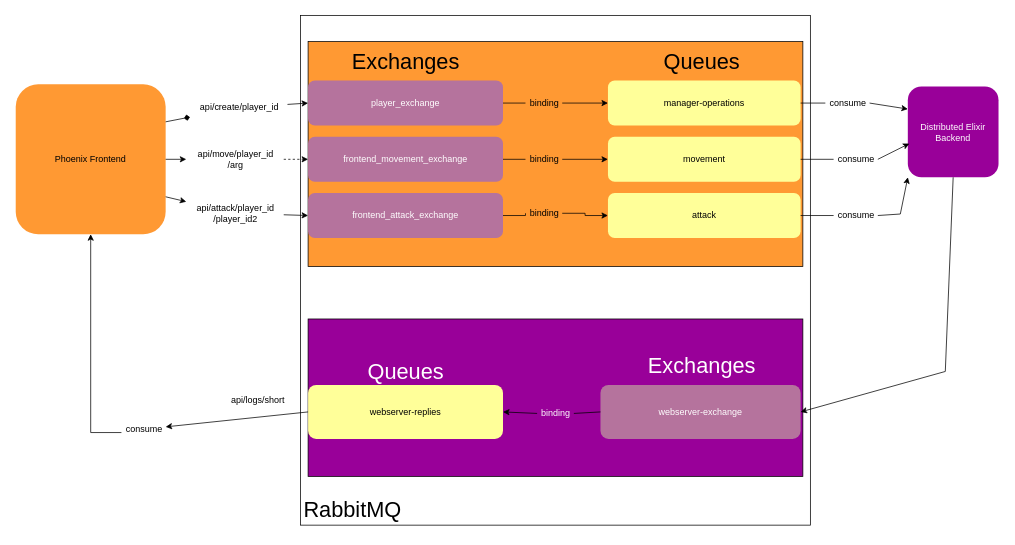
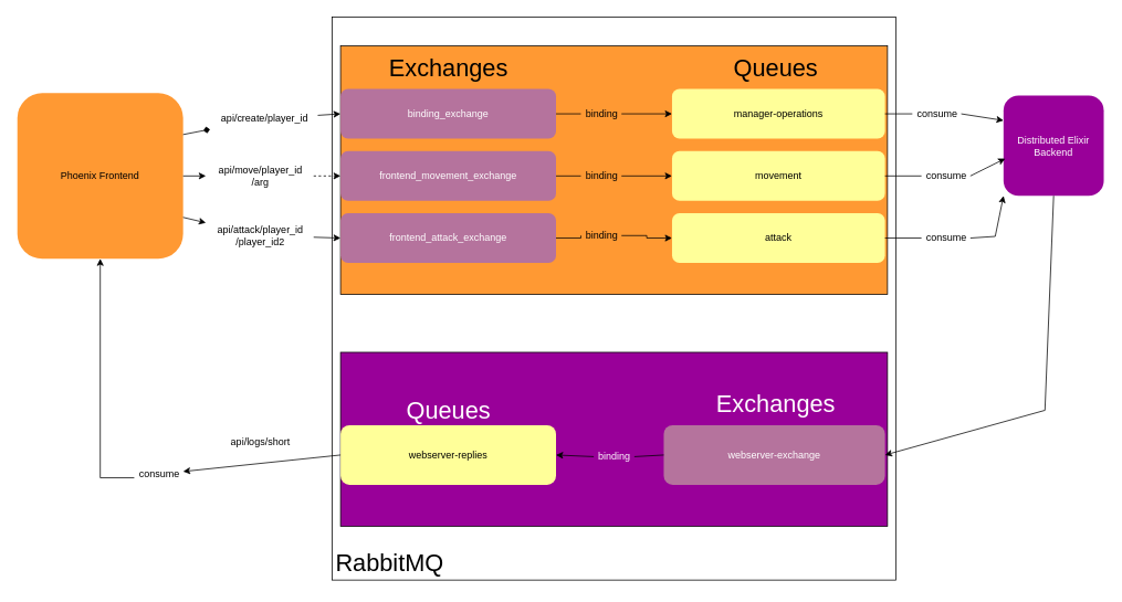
  <mxCell id="0" />
  <mxCell id="1" parent="0" />
  <mxCell id="2" value="" style="whiteSpace=wrap;html=1;aspect=fixed;" vertex="1" parent="1"><mxGeometry x="400" y="20" width="680" height="680" as="geometry" /></mxCell>
  <mxCell id="3" value="" style="rounded=0;whiteSpace=wrap;html=1;fontSize=29;fontColor=#FFFFFF;fillColor=#FF9933;gradientColor=none;" vertex="1" parent="1"><mxGeometry x="410" y="55" width="660" height="300" as="geometry" /></mxCell>
  <mxCell id="4" value="" style="rounded=0;whiteSpace=wrap;html=1;fontSize=29;fontColor=#FFFFFF;fillColor=#990099;gradientColor=none;" vertex="1" parent="1"><mxGeometry x="410" y="425" width="660" height="210" as="geometry" /></mxCell>
  <mxCell id="5" style="edgeStyle=orthogonalEdgeStyle;rounded=0;orthogonalLoop=1;jettySize=auto;html=1;exitX=1;exitY=0.5;exitDx=0;exitDy=0;entryX=0;entryY=0.5;entryDx=0;entryDy=0;startArrow=none;" edge="1" parent="1" source="46" target="13"><mxGeometry relative="1" as="geometry" /></mxCell>
  <mxCell id="6" value="frontend_attack_exchange" style="rounded=1;whiteSpace=wrap;html=1;fillColor=#B5739D;strokeColor=none;gradientColor=none;fontColor=#FFFFFF;" vertex="1" parent="1"><mxGeometry x="410" y="257" width="260" height="60" as="geometry" /></mxCell>
  <mxCell id="7" style="edgeStyle=orthogonalEdgeStyle;rounded=0;orthogonalLoop=1;jettySize=auto;html=1;exitX=1;exitY=0.5;exitDx=0;exitDy=0;entryX=0;entryY=0.5;entryDx=0;entryDy=0;startArrow=none;" edge="1" parent="1" source="48" target="12"><mxGeometry relative="1" as="geometry" /></mxCell>
  <mxCell id="8" value="frontend_movement_exchange" style="rounded=1;whiteSpace=wrap;html=1;fillColor=#B5739D;strokeColor=none;gradientColor=none;fontColor=#FFFFFF;" vertex="1" parent="1"><mxGeometry x="410" y="182" width="260" height="60" as="geometry" /></mxCell>
  <mxCell id="9" style="edgeStyle=orthogonalEdgeStyle;rounded=0;orthogonalLoop=1;jettySize=auto;html=1;exitX=1;exitY=0.5;exitDx=0;exitDy=0;entryX=0;entryY=0.5;entryDx=0;entryDy=0;startArrow=none;" edge="1" parent="1" source="50" target="11"><mxGeometry relative="1" as="geometry" /></mxCell>
- <mxCell id="10" value="player_exchange" style="rounded=1;whiteSpace=wrap;html=1;fillColor=#B5739D;strokeColor=none;gradientColor=none;fontColor=#FFFFFF;" vertex="1" parent="1"><mxGeometry x="410" y="107" width="260" height="60" as="geometry" /></mxCell>
+ <mxCell id="10" value="binding_exchange" style="rounded=1;whiteSpace=wrap;html=1;fillColor=#B5739D;strokeColor=none;gradientColor=none;fontColor=#FFFFFF;" vertex="1" parent="1"><mxGeometry x="410" y="107" width="260" height="60" as="geometry" /></mxCell>
  <mxCell id="11" value="manager-operations" style="rounded=1;whiteSpace=wrap;html=1;fillColor=#FFFF99;strokeColor=none;shadow=0;glass=0;" vertex="1" parent="1"><mxGeometry x="810" y="107" width="257" height="60" as="geometry" /></mxCell>
  <mxCell id="12" value="movement" style="rounded=1;whiteSpace=wrap;html=1;fillColor=#FFFF99;strokeColor=none;" vertex="1" parent="1"><mxGeometry x="810" y="182" width="257" height="60" as="geometry" /></mxCell>
  <mxCell id="13" value="attack" style="rounded=1;whiteSpace=wrap;html=1;fillColor=#FFFF99;strokeColor=none;" vertex="1" parent="1"><mxGeometry x="810" y="257" width="257" height="60" as="geometry" /></mxCell>
  <mxCell id="14" value="webserver-exchange" style="rounded=1;whiteSpace=wrap;html=1;fillColor=#B5739D;strokeColor=none;gradientColor=none;fontColor=#FFFFFF;" vertex="1" parent="1"><mxGeometry x="800" y="513" width="267" height="72" as="geometry" /></mxCell>
  <mxCell id="15" style="edgeStyle=orthogonalEdgeStyle;rounded=0;orthogonalLoop=1;jettySize=auto;html=1;exitX=0;exitY=0.75;exitDx=0;exitDy=0;entryX=0.5;entryY=1;entryDx=0;entryDy=0;startArrow=none;" edge="1" parent="1" source="41" target="17"><mxGeometry relative="1" as="geometry" /></mxCell>
  <mxCell id="16" value="webserver-replies" style="rounded=1;whiteSpace=wrap;html=1;fillColor=#FFFF99;strokeColor=none;" vertex="1" parent="1"><mxGeometry x="410" y="513" width="260" height="72" as="geometry" /></mxCell>
  <mxCell id="17" value="Phoenix Frontend" style="whiteSpace=wrap;html=1;aspect=fixed;fillColor=#FF9933;strokeColor=none;rounded=1;gradientColor=none;" vertex="1" parent="1"><mxGeometry x="20" y="112" width="200" height="200" as="geometry" /></mxCell>
  <mxCell id="18" value="Distributed Elixir Backend" style="whiteSpace=wrap;html=1;aspect=fixed;fillColor=#990099;strokeColor=none;rounded=1;gradientColor=none;fontColor=#FFFFFF;" vertex="1" parent="1"><mxGeometry x="1210" y="115" width="121" height="121" as="geometry" /></mxCell>
  <mxCell id="19" value="RabbitMQ" style="text;html=1;align=center;verticalAlign=middle;resizable=0;points=[];autosize=1;strokeColor=none;fillColor=none;fontSize=29;" vertex="1" parent="1"><mxGeometry x="393.5" y="655" width="150" height="50" as="geometry" /></mxCell>
- <mxCell id="20" value="api/logs/short" style="text;html=1;align=center;verticalAlign=middle;resizable=0;points=[];autosize=1;strokeColor=none;fillColor=none;" vertex="1" parent="1"><mxGeometry x="302" y="524" width="81" height="18" as="geometry" /></mxCell>
+ <mxCell id="20" value="api/logs/short" style="text;html=1;align=center;verticalAlign=middle;resizable=0;points=[];autosize=1;strokeColor=none;fillColor=none;" vertex="1" parent="1"><mxGeometry x="272" y="524" width="81" height="18" as="geometry" /></mxCell>
  <mxCell id="21" value="" style="endArrow=classic;html=1;rounded=0;entryX=0;entryY=0.5;entryDx=0;entryDy=0;startArrow=none;" edge="1" parent="1" source="24" target="10"><mxGeometry width="50" height="50" relative="1" as="geometry"><mxPoint x="210" y="330" as="sourcePoint" /><mxPoint x="260" y="280" as="targetPoint" /><Array as="points" /></mxGeometry></mxCell>
  <mxCell id="22" value="" style="endArrow=classic;html=1;rounded=0;exitX=1;exitY=0.5;exitDx=0;exitDy=0;entryX=0;entryY=0.5;entryDx=0;entryDy=0;startArrow=none;dashed=1;" edge="1" parent="1" source="25" target="8"><mxGeometry width="50" height="50" relative="1" as="geometry"><mxPoint x="230" y="405" as="sourcePoint" /><mxPoint x="280" y="355" as="targetPoint" /></mxGeometry></mxCell>
  <mxCell id="23" value="" style="endArrow=classic;html=1;rounded=0;entryX=0;entryY=0.5;entryDx=0;entryDy=0;startArrow=none;" edge="1" parent="1" source="26" target="6"><mxGeometry width="50" height="50" relative="1" as="geometry"><mxPoint x="270" y="405" as="sourcePoint" /><mxPoint y="355" as="targetPoint" x="320" /><Array as="points" /></mxGeometry></mxCell>
  <mxCell id="24" value="api/create/player_id" style="text;html=1;align=center;verticalAlign=middle;resizable=0;points=[];autosize=1;strokeColor=none;fillColor=none;rotation=0;" vertex="1" parent="1"><mxGeometry x="252.5" y="128" width="130" height="30" as="geometry" /></mxCell>
  <mxCell id="25" value="api/move/player_id&lt;br&gt;/arg" style="text;html=1;align=center;verticalAlign=middle;resizable=0;points=[];autosize=1;strokeColor=none;fillColor=none;" vertex="1" parent="1"><mxGeometry x="247.5" y="192" width="130" height="40" as="geometry" /></mxCell>
  <mxCell id="26" value="api/attack/player_id&lt;br&gt;/player_id2" style="text;html=1;align=center;verticalAlign=middle;resizable=0;points=[];autosize=1;strokeColor=none;fillColor=none;" vertex="1" parent="1"><mxGeometry x="247.5" y="264" width="130" height="40" as="geometry" /></mxCell>
  <mxCell id="27" value="" style="endArrow=classic;html=1;rounded=0;fontSize=29;exitX=1;exitY=0.5;exitDx=0;exitDy=0;entryX=0.017;entryY=0.628;entryDx=0;entryDy=0;startArrow=none;entryPerimeter=0;" edge="1" parent="1" source="31" target="18"><mxGeometry width="50" height="50" relative="1" as="geometry"><mxPoint x="1160" y="415" as="sourcePoint" /><mxPoint x="1210" y="365" as="targetPoint" /></mxGeometry></mxCell>
  <mxCell id="28" value="" style="endArrow=classic;html=1;rounded=0;fontSize=29;exitX=1;exitY=0.5;exitDx=0;exitDy=0;entryX=0;entryY=1;entryDx=0;entryDy=0;startArrow=none;" edge="1" parent="1" source="29" target="18"><mxGeometry width="50" height="50" relative="1" as="geometry"><mxPoint x="1200" y="425" as="sourcePoint" /><mxPoint x="1250" y="375" as="targetPoint" /><Array as="points"><mxPoint x="1200" y="285" /></Array></mxGeometry></mxCell>
  <mxCell id="29" value="consume" style="text;html=1;align=center;verticalAlign=middle;resizable=0;points=[];autosize=1;strokeColor=none;fillColor=none;" vertex="1" parent="1"><mxGeometry x="1111" y="278" width="59" height="18" as="geometry" /></mxCell>
  <mxCell id="30" value="" style="endArrow=none;html=1;rounded=0;fontSize=29;exitX=1;exitY=0.5;exitDx=0;exitDy=0;" edge="1" parent="1" source="13" target="29"><mxGeometry width="50" height="50" relative="1" as="geometry"><mxPoint x="1067" y="287" as="sourcePoint" /><mxPoint x="1240" y="256" as="targetPoint" /><Array as="points" /></mxGeometry></mxCell>
  <mxCell id="31" value="consume" style="text;html=1;align=center;verticalAlign=middle;resizable=0;points=[];autosize=1;strokeColor=none;fillColor=none;" vertex="1" parent="1"><mxGeometry x="1111" y="203" width="59" height="18" as="geometry" /></mxCell>
  <mxCell id="32" value="" style="endArrow=none;html=1;rounded=0;fontSize=29;exitX=1;exitY=0.5;exitDx=0;exitDy=0;entryX=0;entryY=0.5;entryDx=0;entryDy=0;" edge="1" parent="1" source="12" target="31"><mxGeometry width="50" height="50" relative="1" as="geometry"><mxPoint x="1067" y="212" as="sourcePoint" /><mxPoint x="1240" y="216" as="targetPoint" /></mxGeometry></mxCell>
  <mxCell id="33" value="" style="endArrow=classic;html=1;rounded=0;fontSize=29;exitX=1;exitY=0.5;exitDx=0;exitDy=0;entryX=0;entryY=0.25;entryDx=0;entryDy=0;startArrow=none;" edge="1" parent="1" source="34" target="18"><mxGeometry width="50" height="50" relative="1" as="geometry"><mxPoint x="1120" y="115" as="sourcePoint" /><mxPoint x="1220" y="135" as="targetPoint" /><Array as="points"><mxPoint x="1210" y="145" /></Array></mxGeometry></mxCell>
  <mxCell id="34" value="consume" style="text;html=1;align=center;verticalAlign=middle;resizable=0;points=[];autosize=1;strokeColor=none;fillColor=none;" vertex="1" parent="1"><mxGeometry x="1100" y="128" width="59" height="18" as="geometry" /></mxCell>
  <mxCell id="35" value="" style="endArrow=none;html=1;rounded=0;fontSize=29;exitX=1;exitY=0.5;exitDx=0;exitDy=0;" edge="1" parent="1" source="11" target="34"><mxGeometry width="50" height="50" relative="1" as="geometry"><mxPoint x="1067" y="137" as="sourcePoint" /><mxPoint x="1240" y="176" as="targetPoint" /><Array as="points" /></mxGeometry></mxCell>
  <mxCell id="36" value="Exchanges" style="text;html=1;align=center;verticalAlign=middle;resizable=0;points=[];autosize=1;strokeColor=none;fillColor=none;fontSize=29;" vertex="1" parent="1"><mxGeometry x="455" y="57" width="170" height="50" as="geometry" /></mxCell>
  <mxCell id="37" value="Queues" style="text;html=1;align=center;verticalAlign=middle;resizable=0;points=[];autosize=1;strokeColor=none;fillColor=none;fontSize=29;" vertex="1" parent="1"><mxGeometry x="870" y="57" width="130" height="50" as="geometry" /></mxCell>
  <mxCell id="38" value="" style="endArrow=diamond;html=1;rounded=0;fontSize=29;exitX=1;exitY=0.25;exitDx=0;exitDy=0;" edge="1" parent="1" source="17" target="24"><mxGeometry width="50" height="50" relative="1" as="geometry"><mxPoint x="290" y="75" as="sourcePoint" /><mxPoint x="340" y="25" as="targetPoint" /></mxGeometry></mxCell>
  <mxCell id="39" value="" style="endArrow=classic;html=1;rounded=0;fontSize=29;exitX=1;exitY=0.5;exitDx=0;exitDy=0;" edge="1" parent="1" source="17" target="25"><mxGeometry width="50" height="50" relative="1" as="geometry"><mxPoint x="280" y="435" as="sourcePoint" /><mxPoint x="330" y="385" as="targetPoint" /></mxGeometry></mxCell>
  <mxCell id="40" value="" style="endArrow=classic;html=1;rounded=0;fontSize=29;exitX=1;exitY=0.75;exitDx=0;exitDy=0;" edge="1" parent="1" source="17" target="26"><mxGeometry width="50" height="50" relative="1" as="geometry"><mxPoint x="240" y="435" as="sourcePoint" /><mxPoint x="290" y="385" as="targetPoint" /></mxGeometry></mxCell>
  <mxCell id="41" value="consume" style="text;html=1;align=center;verticalAlign=middle;resizable=0;points=[];autosize=1;strokeColor=none;fillColor=none;" vertex="1" parent="1"><mxGeometry x="161" y="563" width="59" height="18" as="geometry" /></mxCell>
  <mxCell id="42" value="" style="endArrow=classic;html=1;rounded=0;fontSize=29;fontColor=#FFFFFF;exitX=0.5;exitY=1;exitDx=0;exitDy=0;entryX=1;entryY=0.5;entryDx=0;entryDy=0;" edge="1" parent="1" source="18" target="14"><mxGeometry width="50" height="50" relative="1" as="geometry"><mxPoint x="1290" y="435" as="sourcePoint" /><mxPoint x="1340" y="385" as="targetPoint" /><Array as="points"><mxPoint x="1260" y="495" /></Array></mxGeometry></mxCell>
  <mxCell id="43" value="" style="endArrow=classic;html=1;rounded=0;fontSize=29;fontColor=#FFFFFF;exitX=0;exitY=0.5;exitDx=0;exitDy=0;entryX=1;entryY=0.5;entryDx=0;entryDy=0;startArrow=none;" edge="1" parent="1" source="44" target="16"><mxGeometry width="50" height="50" relative="1" as="geometry"><mxPoint x="240" y="445" as="sourcePoint" /><mxPoint x="290" y="395" as="targetPoint" /></mxGeometry></mxCell>
  <mxCell id="44" value="binding" style="text;html=1;align=center;verticalAlign=middle;resizable=0;points=[];autosize=1;strokeColor=none;fillColor=none;fontColor=#FFFFFF;" vertex="1" parent="1"><mxGeometry x="715.5" y="542" width="49" height="18" as="geometry" /></mxCell>
  <mxCell id="45" value="" style="endArrow=none;html=1;rounded=0;fontSize=29;fontColor=#FFFFFF;exitX=0;exitY=0.5;exitDx=0;exitDy=0;entryX=1;entryY=0.5;entryDx=0;entryDy=0;" edge="1" parent="1" source="14" target="44"><mxGeometry width="50" height="50" relative="1" as="geometry"><mxPoint x="801.5" y="529" as="sourcePoint" /><mxPoint x="656" y="551" as="targetPoint" /></mxGeometry></mxCell>
  <mxCell id="46" value="binding" style="text;html=1;align=center;verticalAlign=middle;resizable=0;points=[];autosize=1;strokeColor=none;fillColor=none;" vertex="1" parent="1"><mxGeometry x="700" y="275" width="49" height="18" as="geometry" /></mxCell>
  <mxCell id="47" value="" style="edgeStyle=orthogonalEdgeStyle;rounded=0;orthogonalLoop=1;jettySize=auto;html=1;exitX=1;exitY=0.5;exitDx=0;exitDy=0;entryX=0;entryY=0.5;entryDx=0;entryDy=0;endArrow=none;" edge="1" parent="1" source="6" target="46"><mxGeometry relative="1" as="geometry"><mxPoint x="670" y="287" as="sourcePoint" /><mxPoint x="810" y="287" as="targetPoint" /></mxGeometry></mxCell>
  <mxCell id="48" value="binding" style="text;html=1;align=center;verticalAlign=middle;resizable=0;points=[];autosize=1;strokeColor=none;fillColor=none;" vertex="1" parent="1"><mxGeometry x="700" y="203" width="49" height="18" as="geometry" /></mxCell>
  <mxCell id="49" value="" style="edgeStyle=orthogonalEdgeStyle;rounded=0;orthogonalLoop=1;jettySize=auto;html=1;exitX=1;exitY=0.5;exitDx=0;exitDy=0;entryX=0;entryY=0.5;entryDx=0;entryDy=0;endArrow=none;" edge="1" parent="1" source="8" target="48"><mxGeometry relative="1" as="geometry"><mxPoint x="670" y="212" as="sourcePoint" /><mxPoint x="810" y="212" as="targetPoint" /></mxGeometry></mxCell>
  <mxCell id="50" value="binding" style="text;html=1;align=center;verticalAlign=middle;resizable=0;points=[];autosize=1;strokeColor=none;fillColor=none;" vertex="1" parent="1"><mxGeometry x="700" y="128" width="49" height="18" as="geometry" /></mxCell>
  <mxCell id="51" value="" style="edgeStyle=orthogonalEdgeStyle;rounded=0;orthogonalLoop=1;jettySize=auto;html=1;exitX=1;exitY=0.5;exitDx=0;exitDy=0;entryX=0;entryY=0.5;entryDx=0;entryDy=0;endArrow=none;" edge="1" parent="1" source="10" target="50"><mxGeometry relative="1" as="geometry"><mxPoint x="670" y="137" as="sourcePoint" /><mxPoint x="810" y="137" as="targetPoint" /></mxGeometry></mxCell>
  <mxCell id="52" value="Queues" style="text;html=1;align=center;verticalAlign=middle;resizable=0;points=[];autosize=1;strokeColor=none;fillColor=none;fontSize=29;fontColor=#FFFFFF;" vertex="1" parent="1"><mxGeometry x="475" y="471" width="130" height="50" as="geometry" /></mxCell>
  <mxCell id="53" value="Exchanges" style="text;html=1;align=center;verticalAlign=middle;resizable=0;points=[];autosize=1;strokeColor=none;fillColor=none;fontSize=29;fontColor=#FFFFFF;" vertex="1" parent="1"><mxGeometry x="850" y="463" width="170" height="50" as="geometry" /></mxCell>
  <mxCell id="54" value="" style="endArrow=classic;html=1;rounded=0;fontSize=29;fontColor=#FFFFFF;exitX=0;exitY=0.5;exitDx=0;exitDy=0;" edge="1" parent="1" source="16" target="41"><mxGeometry width="50" height="50" relative="1" as="geometry"><mxPoint x="310" y="435" as="sourcePoint" /><mxPoint x="260" y="575" as="targetPoint" /></mxGeometry></mxCell>
